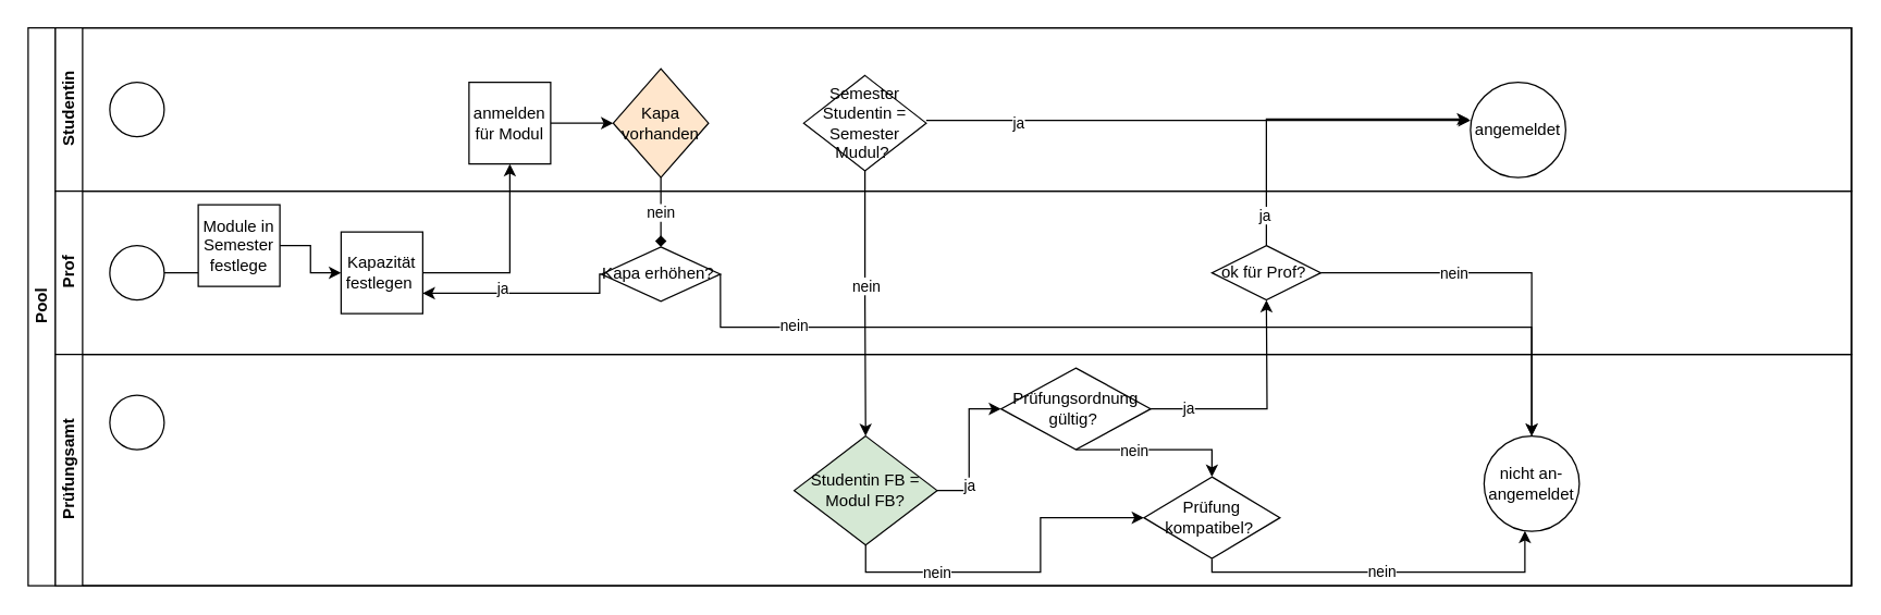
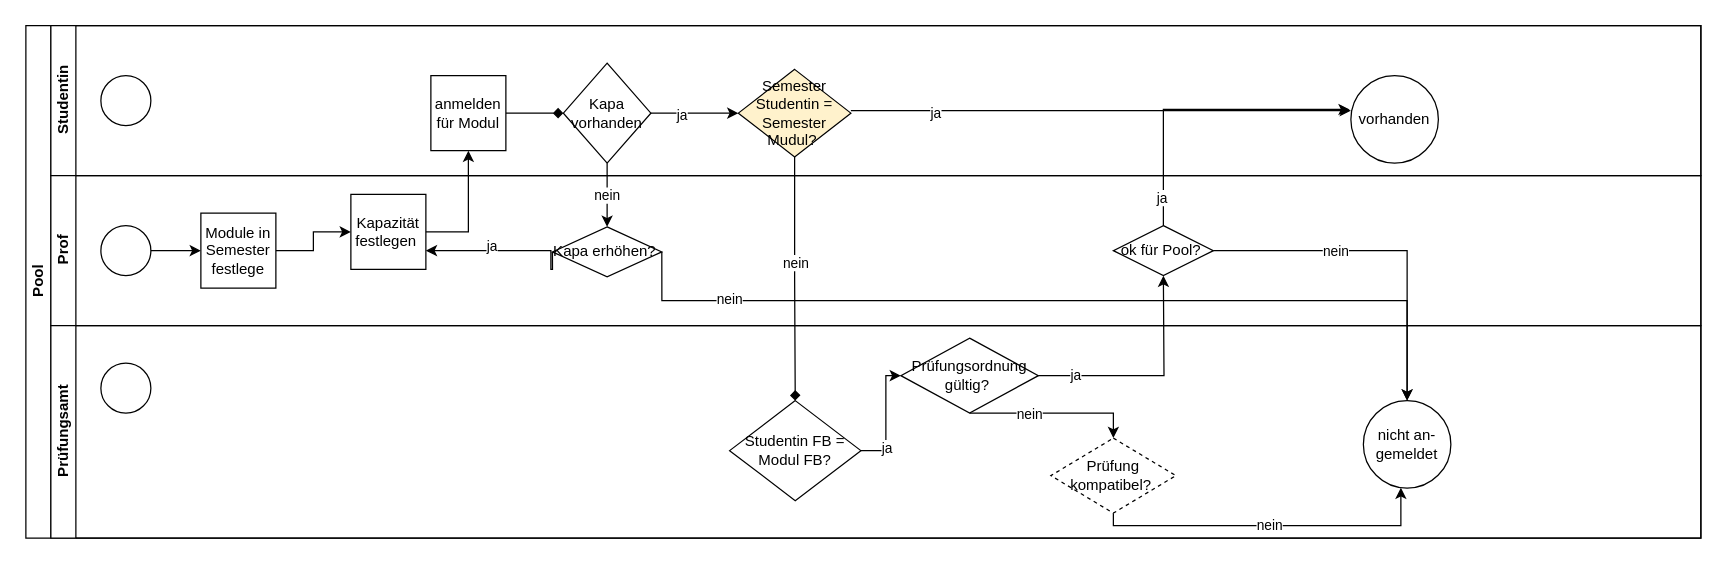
  <mxCell id="0" />
  <mxCell id="1" parent="0" />
  <mxCell id="2" value="Pool" style="swimlane;html=1;childLayout=stackLayout;resizeParent=1;resizeParentMax=0;horizontal=0;startSize=20;horizontalStack=0;" parent="1" vertex="1"><mxGeometry x="20" y="20" width="1340" height="410" as="geometry" /></mxCell>
  <mxCell id="3" value="Studentin" style="swimlane;html=1;startSize=20;horizontal=0;" parent="2" vertex="1"><mxGeometry x="20" width="1320" height="120" as="geometry" /></mxCell>
  <mxCell id="4" value="" style="ellipse;whiteSpace=wrap;html=1;" parent="3" vertex="1"><mxGeometry x="40" y="40" width="40" height="40" as="geometry" /></mxCell>
- <mxCell id="5" style="edgeStyle=orthogonalEdgeStyle;rounded=0;orthogonalLoop=1;jettySize=auto;html=1;exitX=1;exitY=0.5;exitDx=0;exitDy=0;entryX=0;entryY=0.5;entryDx=0;entryDy=0;" edge="1" parent="3" source="6" target="10"><mxGeometry relative="1" as="geometry" /></mxCell>
+ <mxCell id="5" style="edgeStyle=orthogonalEdgeStyle;rounded=0;orthogonalLoop=1;jettySize=auto;html=1;exitX=1;exitY=0.5;exitDx=0;exitDy=0;entryX=0;entryY=0.5;entryDx=0;entryDy=0;endArrow=diamond;" edge="1" parent="3" source="6" target="10"><mxGeometry relative="1" as="geometry" /></mxCell>
  <mxCell id="6" value="anmelden für Modul" style="rounded=0;whiteSpace=wrap;html=1;fontFamily=Helvetica;fontSize=12;fontColor=#000000;align=center;" parent="3" vertex="1"><mxGeometry x="304" y="40" width="60" height="60" as="geometry" /></mxCell>
- <mxCell id="7" value="Semester Studentin = Semester Mudul?&amp;nbsp;" style="rhombus;whiteSpace=wrap;html=1;fontFamily=Helvetica;fontSize=12;fontColor=#000000;align=center;" parent="3" vertex="1"><mxGeometry x="550" y="35" width="90" height="70" as="geometry" /></mxCell>
- <mxCell id="10" value="Kapa vorhanden" style="rhombus;whiteSpace=wrap;html=1;fontFamily=Helvetica;fontSize=12;fontColor=#000000;align=center;fillColor=#ffe6cc;" parent="3" vertex="1"><mxGeometry x="410" y="30" width="70" height="80" as="geometry" /></mxCell>
- <mxCell id="11" value="angemeldet" style="ellipse;whiteSpace=wrap;html=1;" vertex="1" parent="3"><mxGeometry x="1040" y="40" width="70" height="70" as="geometry" /></mxCell>
+ <mxCell id="7" value="Semester Studentin = Semester Mudul?&amp;nbsp;" style="rhombus;whiteSpace=wrap;html=1;fontFamily=Helvetica;fontSize=12;fontColor=#000000;align=center;fillColor=#fff2cc;" parent="3" vertex="1"><mxGeometry x="550" y="35" width="90" height="70" as="geometry" /></mxCell>
+ <mxCell id="8" style="edgeStyle=orthogonalEdgeStyle;rounded=0;orthogonalLoop=1;jettySize=auto;html=1;exitX=1;exitY=0.5;exitDx=0;exitDy=0;entryX=0;entryY=0.5;entryDx=0;entryDy=0;" edge="1" parent="3" source="10" target="7"><mxGeometry relative="1" as="geometry" /></mxCell>
+ <mxCell id="9" value="ja" style="edgeLabel;html=1;align=center;verticalAlign=middle;resizable=0;points=[];" vertex="1" connectable="0" parent="8"><mxGeometry x="-0.309" y="-1" relative="1" as="geometry"><mxPoint as="offset" /></mxGeometry></mxCell>
+ <mxCell id="10" value="Kapa vorhanden" style="rhombus;whiteSpace=wrap;html=1;fontFamily=Helvetica;fontSize=12;fontColor=#000000;align=center;" parent="3" vertex="1"><mxGeometry x="410" y="30" width="70" height="80" as="geometry" /></mxCell>
+ <mxCell id="11" value="vorhanden" style="ellipse;whiteSpace=wrap;html=1;" vertex="1" parent="3"><mxGeometry x="1040" y="40" width="70" height="70" as="geometry" /></mxCell>
  <mxCell id="12" value="Prof" style="swimlane;html=1;startSize=20;horizontal=0;" parent="2" vertex="1"><mxGeometry x="20" y="120" width="1320" height="120" as="geometry" /></mxCell>
- <mxCell id="13" value="Kapazität festlegen&amp;nbsp;" style="rounded=0;whiteSpace=wrap;html=1;fontFamily=Helvetica;fontSize=12;fontColor=#000000;align=center;" parent="12" vertex="1"><mxGeometry x="210" y="30" width="60" height="60" as="geometry" /></mxCell>
+ <mxCell id="13" value="Kapazität festlegen&amp;nbsp;" style="rounded=0;whiteSpace=wrap;html=1;fontFamily=Helvetica;fontSize=12;fontColor=#000000;align=center;" parent="12" vertex="1"><mxGeometry x="240" y="15" width="60" height="60" as="geometry" /></mxCell>
  <mxCell id="14" value="" style="edgeStyle=orthogonalEdgeStyle;rounded=0;orthogonalLoop=1;jettySize=auto;html=1;" edge="1" parent="12" source="15"><mxGeometry relative="1" as="geometry"><mxPoint x="120" y="60" as="targetPoint" /></mxGeometry></mxCell>
  <mxCell id="15" value="" style="ellipse;whiteSpace=wrap;html=1;" vertex="1" parent="12"><mxGeometry x="40" y="40" width="40" height="40" as="geometry" /></mxCell>
  <mxCell id="16" value="" style="edgeStyle=orthogonalEdgeStyle;rounded=0;orthogonalLoop=1;jettySize=auto;html=1;" edge="1" parent="12" source="17" target="13"><mxGeometry relative="1" as="geometry" /></mxCell>
- <mxCell id="17" value="Module in Semester festlege" style="rounded=0;whiteSpace=wrap;html=1;fontFamily=Helvetica;fontSize=12;fontColor=#000000;align=center;" vertex="1" parent="12"><mxGeometry x="105" y="10" width="60" height="60" as="geometry" /></mxCell>
- <mxCell id="18" value="ok für Prof?&amp;nbsp;" style="rhombus;whiteSpace=wrap;html=1;fontFamily=Helvetica;fontSize=12;fontColor=#000000;align=center;" vertex="1" parent="12"><mxGeometry x="850" y="40" width="80" height="40" as="geometry" /></mxCell>
+ <mxCell id="17" value="Module in Semester festlege" style="rounded=0;whiteSpace=wrap;html=1;fontFamily=Helvetica;fontSize=12;fontColor=#000000;align=center;" vertex="1" parent="12"><mxGeometry x="120" y="30" width="60" height="60" as="geometry" /></mxCell>
+ <mxCell id="18" value="ok für Pool?&amp;nbsp;" style="rhombus;whiteSpace=wrap;html=1;fontFamily=Helvetica;fontSize=12;fontColor=#000000;align=center;" vertex="1" parent="12"><mxGeometry x="850" y="40" width="80" height="40" as="geometry" /></mxCell>
  <mxCell id="19" style="edgeStyle=orthogonalEdgeStyle;rounded=0;orthogonalLoop=1;jettySize=auto;html=1;exitX=0;exitY=0.5;exitDx=0;exitDy=0;entryX=1;entryY=0.75;entryDx=0;entryDy=0;" edge="1" parent="12" source="21" target="13"><mxGeometry relative="1" as="geometry"><Array as="points"><mxPoint x="400" y="75" /></Array></mxGeometry></mxCell>
  <mxCell id="20" value="ja" style="edgeLabel;html=1;align=center;verticalAlign=middle;resizable=0;points=[];" vertex="1" connectable="0" parent="19"><mxGeometry x="0.202" y="-4" relative="1" as="geometry"><mxPoint as="offset" /></mxGeometry></mxCell>
  <mxCell id="21" value="Kapa erhöhen?&amp;nbsp;" style="rhombus;whiteSpace=wrap;html=1;fontFamily=Helvetica;fontSize=12;fontColor=#000000;align=center;" vertex="1" parent="12"><mxGeometry x="401.25" y="41" width="87.5" height="40" as="geometry" /></mxCell>
  <mxCell id="22" style="edgeStyle=orthogonalEdgeStyle;rounded=0;orthogonalLoop=1;jettySize=auto;html=1;exitX=1;exitY=0.5;exitDx=0;exitDy=0;entryX=0.5;entryY=1;entryDx=0;entryDy=0;" edge="1" parent="2" source="13" target="6"><mxGeometry relative="1" as="geometry" /></mxCell>
  <mxCell id="23" value="Prüfungsamt" style="swimlane;html=1;startSize=20;horizontal=0;" parent="2" vertex="1"><mxGeometry x="20" y="240" width="1320" height="170" as="geometry" /></mxCell>
  <mxCell id="24" value="" style="ellipse;whiteSpace=wrap;html=1;" vertex="1" parent="23"><mxGeometry x="40" y="30" width="40" height="40" as="geometry" /></mxCell>
  <mxCell id="25" value="nein" style="edgeStyle=orthogonalEdgeStyle;rounded=0;orthogonalLoop=1;jettySize=auto;html=1;exitX=0.5;exitY=1;exitDx=0;exitDy=0;" edge="1" parent="23" source="26" target="35"><mxGeometry relative="1" as="geometry"><Array as="points"><mxPoint x="850" y="160" /><mxPoint x="1080" y="160" /></Array></mxGeometry></mxCell>
- <mxCell id="26" value="Prüfung kompatibel?&amp;nbsp;" style="rhombus;whiteSpace=wrap;html=1;fontFamily=Helvetica;fontSize=12;fontColor=#000000;align=center;" vertex="1" parent="23"><mxGeometry x="800" y="90" width="100" height="60" as="geometry" /></mxCell>
+ <mxCell id="26" value="Prüfung kompatibel?&amp;nbsp;" style="rhombus;whiteSpace=wrap;html=1;fontFamily=Helvetica;fontSize=12;fontColor=#000000;align=center;dashed=1;" vertex="1" parent="23"><mxGeometry x="800" y="90" width="100" height="60" as="geometry" /></mxCell>
  <mxCell id="27" style="edgeStyle=orthogonalEdgeStyle;rounded=0;orthogonalLoop=1;jettySize=auto;html=1;exitX=1;exitY=0.5;exitDx=0;exitDy=0;entryX=0;entryY=0.5;entryDx=0;entryDy=0;" edge="1" parent="23" source="31" target="34"><mxGeometry relative="1" as="geometry" /></mxCell>
  <mxCell id="28" value="ja" style="edgeLabel;html=1;align=center;verticalAlign=middle;resizable=0;points=[];" vertex="1" connectable="0" parent="27"><mxGeometry x="-0.493" relative="1" as="geometry"><mxPoint as="offset" /></mxGeometry></mxCell>
- <mxCell id="29" style="edgeStyle=orthogonalEdgeStyle;rounded=0;orthogonalLoop=1;jettySize=auto;html=1;exitX=0.5;exitY=1;exitDx=0;exitDy=0;entryX=0;entryY=0.5;entryDx=0;entryDy=0;" edge="1" parent="23" source="31" target="26"><mxGeometry relative="1" as="geometry" /></mxCell>
- <mxCell id="30" value="nein" style="edgeLabel;html=1;align=center;verticalAlign=middle;resizable=0;points=[];" vertex="1" connectable="0" parent="29"><mxGeometry x="-0.46" relative="1" as="geometry"><mxPoint x="1" as="offset" /></mxGeometry></mxCell>
- <mxCell id="31" value="Studentin FB = Modul FB?" style="rhombus;whiteSpace=wrap;html=1;fontFamily=Helvetica;fontSize=12;fontColor=#000000;align=center;fillColor=#d5e8d4;" vertex="1" parent="23"><mxGeometry x="543" y="60" width="105" height="80" as="geometry" /></mxCell>
+ <mxCell id="31" value="Studentin FB = Modul FB?" style="rhombus;whiteSpace=wrap;html=1;fontFamily=Helvetica;fontSize=12;fontColor=#000000;align=center;" vertex="1" parent="23"><mxGeometry x="543" y="60" width="105" height="80" as="geometry" /></mxCell>
  <mxCell id="32" style="edgeStyle=orthogonalEdgeStyle;rounded=0;orthogonalLoop=1;jettySize=auto;html=1;exitX=0.5;exitY=1;exitDx=0;exitDy=0;entryX=0.5;entryY=0;entryDx=0;entryDy=0;" edge="1" parent="23" source="34" target="26"><mxGeometry relative="1" as="geometry"><Array as="points"><mxPoint x="850" y="70" /></Array></mxGeometry></mxCell>
  <mxCell id="33" value="nein" style="edgeLabel;html=1;align=center;verticalAlign=middle;resizable=0;points=[];" vertex="1" connectable="0" parent="32"><mxGeometry x="-0.304" relative="1" as="geometry"><mxPoint as="offset" /></mxGeometry></mxCell>
- <mxCell id="34" value="Prüfungsordnung gültig?&amp;nbsp;" style="rhombus;whiteSpace=wrap;html=1;fontFamily=Helvetica;fontSize=12;fontColor=#000000;align=center;" vertex="1" parent="23"><mxGeometry x="695" y="10" width="110" height="60" as="geometry" /></mxCell>
- <mxCell id="35" value="nicht an-angemeldet" style="ellipse;whiteSpace=wrap;html=1;" parent="23" vertex="1"><mxGeometry x="1050" y="60" width="70" height="70" as="geometry" /></mxCell>
- <mxCell id="36" style="edgeStyle=orthogonalEdgeStyle;rounded=0;orthogonalLoop=1;jettySize=auto;html=1;exitX=0.5;exitY=1;exitDx=0;exitDy=0;entryX=0.5;entryY=0;entryDx=0;entryDy=0;" edge="1" parent="2" source="7" target="31"><mxGeometry relative="1" as="geometry"><mxPoint x="615" y="290" as="targetPoint" /></mxGeometry></mxCell>
+ <mxCell id="34" value="Prüfungsordnung gültig?&amp;nbsp;" style="rhombus;whiteSpace=wrap;html=1;fontFamily=Helvetica;fontSize=12;fontColor=#000000;align=center;" vertex="1" parent="23"><mxGeometry x="680" y="10" width="110" height="60" as="geometry" /></mxCell>
+ <mxCell id="35" value="nicht an-gemeldet" style="ellipse;whiteSpace=wrap;html=1;" parent="23" vertex="1"><mxGeometry x="1050" y="60" width="70" height="70" as="geometry" /></mxCell>
+ <mxCell id="36" style="edgeStyle=orthogonalEdgeStyle;rounded=0;orthogonalLoop=1;jettySize=auto;html=1;exitX=0.5;exitY=1;exitDx=0;exitDy=0;entryX=0.5;entryY=0;entryDx=0;entryDy=0;endArrow=diamond;" edge="1" parent="2" source="7" target="31"><mxGeometry relative="1" as="geometry"><mxPoint x="615" y="290" as="targetPoint" /></mxGeometry></mxCell>
  <mxCell id="37" value="nein" style="edgeLabel;html=1;align=center;verticalAlign=middle;resizable=0;points=[];" vertex="1" connectable="0" parent="36"><mxGeometry x="-0.141" relative="1" as="geometry"><mxPoint as="offset" /></mxGeometry></mxCell>
  <mxCell id="38" style="edgeStyle=orthogonalEdgeStyle;rounded=0;orthogonalLoop=1;jettySize=auto;html=1;exitX=1;exitY=0.5;exitDx=0;exitDy=0;entryX=0.5;entryY=0;entryDx=0;entryDy=0;" edge="1" parent="2" source="18" target="35"><mxGeometry relative="1" as="geometry" /></mxCell>
  <mxCell id="39" value="nein" style="edgeLabel;html=1;align=center;verticalAlign=middle;resizable=0;points=[];" vertex="1" connectable="0" parent="38"><mxGeometry x="-0.294" relative="1" as="geometry"><mxPoint as="offset" /></mxGeometry></mxCell>
- <mxCell id="40" value="nein" style="edgeStyle=orthogonalEdgeStyle;rounded=0;orthogonalLoop=1;jettySize=auto;html=1;exitX=0.5;exitY=1;exitDx=0;exitDy=0;entryX=0.5;entryY=0;entryDx=0;entryDy=0;endArrow=diamond;" edge="1" parent="2" source="10" target="21"><mxGeometry relative="1" as="geometry" /></mxCell>
+ <mxCell id="40" value="nein" style="edgeStyle=orthogonalEdgeStyle;rounded=0;orthogonalLoop=1;jettySize=auto;html=1;exitX=0.5;exitY=1;exitDx=0;exitDy=0;entryX=0.5;entryY=0;entryDx=0;entryDy=0;" edge="1" parent="2" source="10" target="21"><mxGeometry relative="1" as="geometry" /></mxCell>
  <mxCell id="41" style="edgeStyle=orthogonalEdgeStyle;rounded=0;orthogonalLoop=1;jettySize=auto;html=1;exitX=1;exitY=0.5;exitDx=0;exitDy=0;entryX=0.5;entryY=0;entryDx=0;entryDy=0;" edge="1" parent="2" source="21" target="35"><mxGeometry relative="1" as="geometry"><Array as="points"><mxPoint x="509" y="220" /><mxPoint x="1105" y="220" /></Array></mxGeometry></mxCell>
  <mxCell id="42" value="nein" style="edgeLabel;html=1;align=center;verticalAlign=middle;resizable=0;points=[];" vertex="1" connectable="0" parent="41"><mxGeometry x="-0.741" y="2" relative="1" as="geometry"><mxPoint as="offset" /></mxGeometry></mxCell>
  <mxCell id="43" style="edgeStyle=orthogonalEdgeStyle;rounded=0;orthogonalLoop=1;jettySize=auto;html=1;exitX=0.5;exitY=0;exitDx=0;exitDy=0;entryX=-0.014;entryY=0.386;entryDx=0;entryDy=0;entryPerimeter=0;" edge="1" parent="2" source="18" target="11"><mxGeometry relative="1" as="geometry" /></mxCell>
  <mxCell id="44" value="ja" style="edgeLabel;html=1;align=center;verticalAlign=middle;resizable=0;points=[];" vertex="1" connectable="0" parent="43"><mxGeometry x="-0.81" y="2" relative="1" as="geometry"><mxPoint as="offset" /></mxGeometry></mxCell>
  <mxCell id="45" value="ja" style="edgeStyle=orthogonalEdgeStyle;rounded=0;orthogonalLoop=1;jettySize=auto;html=1;" edge="1" parent="1" source="34"><mxGeometry x="-0.667" relative="1" as="geometry"><mxPoint x="930" y="220" as="targetPoint" /><mxPoint as="offset" /></mxGeometry></mxCell>
  <mxCell id="46" style="edgeStyle=orthogonalEdgeStyle;rounded=0;orthogonalLoop=1;jettySize=auto;html=1;exitX=1;exitY=0.5;exitDx=0;exitDy=0;" edge="1" parent="1"><mxGeometry relative="1" as="geometry"><mxPoint x="1080" y="88" as="targetPoint" /><mxPoint x="680" y="88" as="sourcePoint" /><Array as="points"><mxPoint x="1010" y="88" /><mxPoint x="1010" y="88" /></Array></mxGeometry></mxCell>
  <mxCell id="47" value="ja" style="edgeLabel;html=1;align=center;verticalAlign=middle;resizable=0;points=[];" vertex="1" connectable="0" parent="46"><mxGeometry x="-0.665" y="-1" relative="1" as="geometry"><mxPoint as="offset" /></mxGeometry></mxCell>
